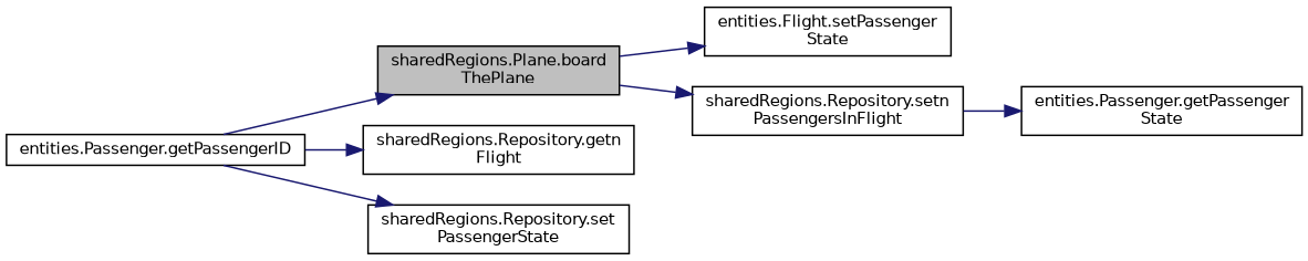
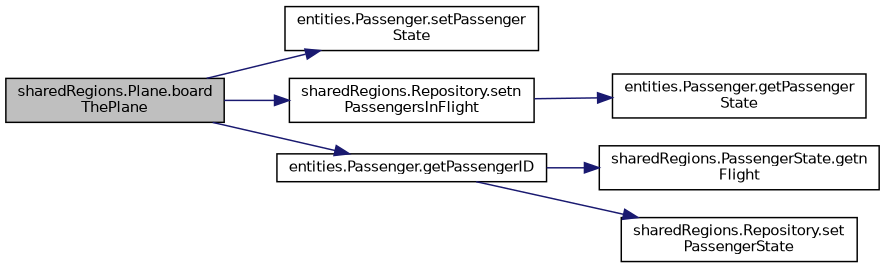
  digraph {
    rankdir=LR
    node [color=black fillcolor=white fontname=Helvetica fontsize=10 shape=record style=filled]
    edge [color=midnightblue fontname=Helvetica fontsize=10 labelfontname=Helvetica labelfontsize=10 style=solid]
    n1 [fillcolor=grey75 fontcolor=black height=0.2 label="sharedRegions.Plane.board\lThePlane" width=0.4]
-   n2 [height=0.2 label="entities.Flight.setPassenger\lState" width=0.4]
+   n2 [height=0.2 label="entities.Passenger.setPassenger\lState" width=0.4]
    n3 [height=0.2 label="sharedRegions.Repository.setn\lPassengersInFlight" width=0.4]
    n4 [height=0.2 label="entities.Passenger.getPassengerID" width=0.4]
-   n5 [height=0.2 label="sharedRegions.Repository.getn\lFlight" width=0.4]
+   n5 [height=0.2 label="sharedRegions.PassengerState.getn\lFlight" width=0.4]
    n6 [height=0.2 label="entities.Passenger.getPassenger\lState" width=0.4]
    n7 [height=0.2 label="sharedRegions.Repository.set\lPassengerState" width=0.4]
    n1 -> n2
    n1 -> n3
-   n4 -> n1
+   n1 -> n4
    n3 -> n6
    n4 -> n5
    n4 -> n7
  }
